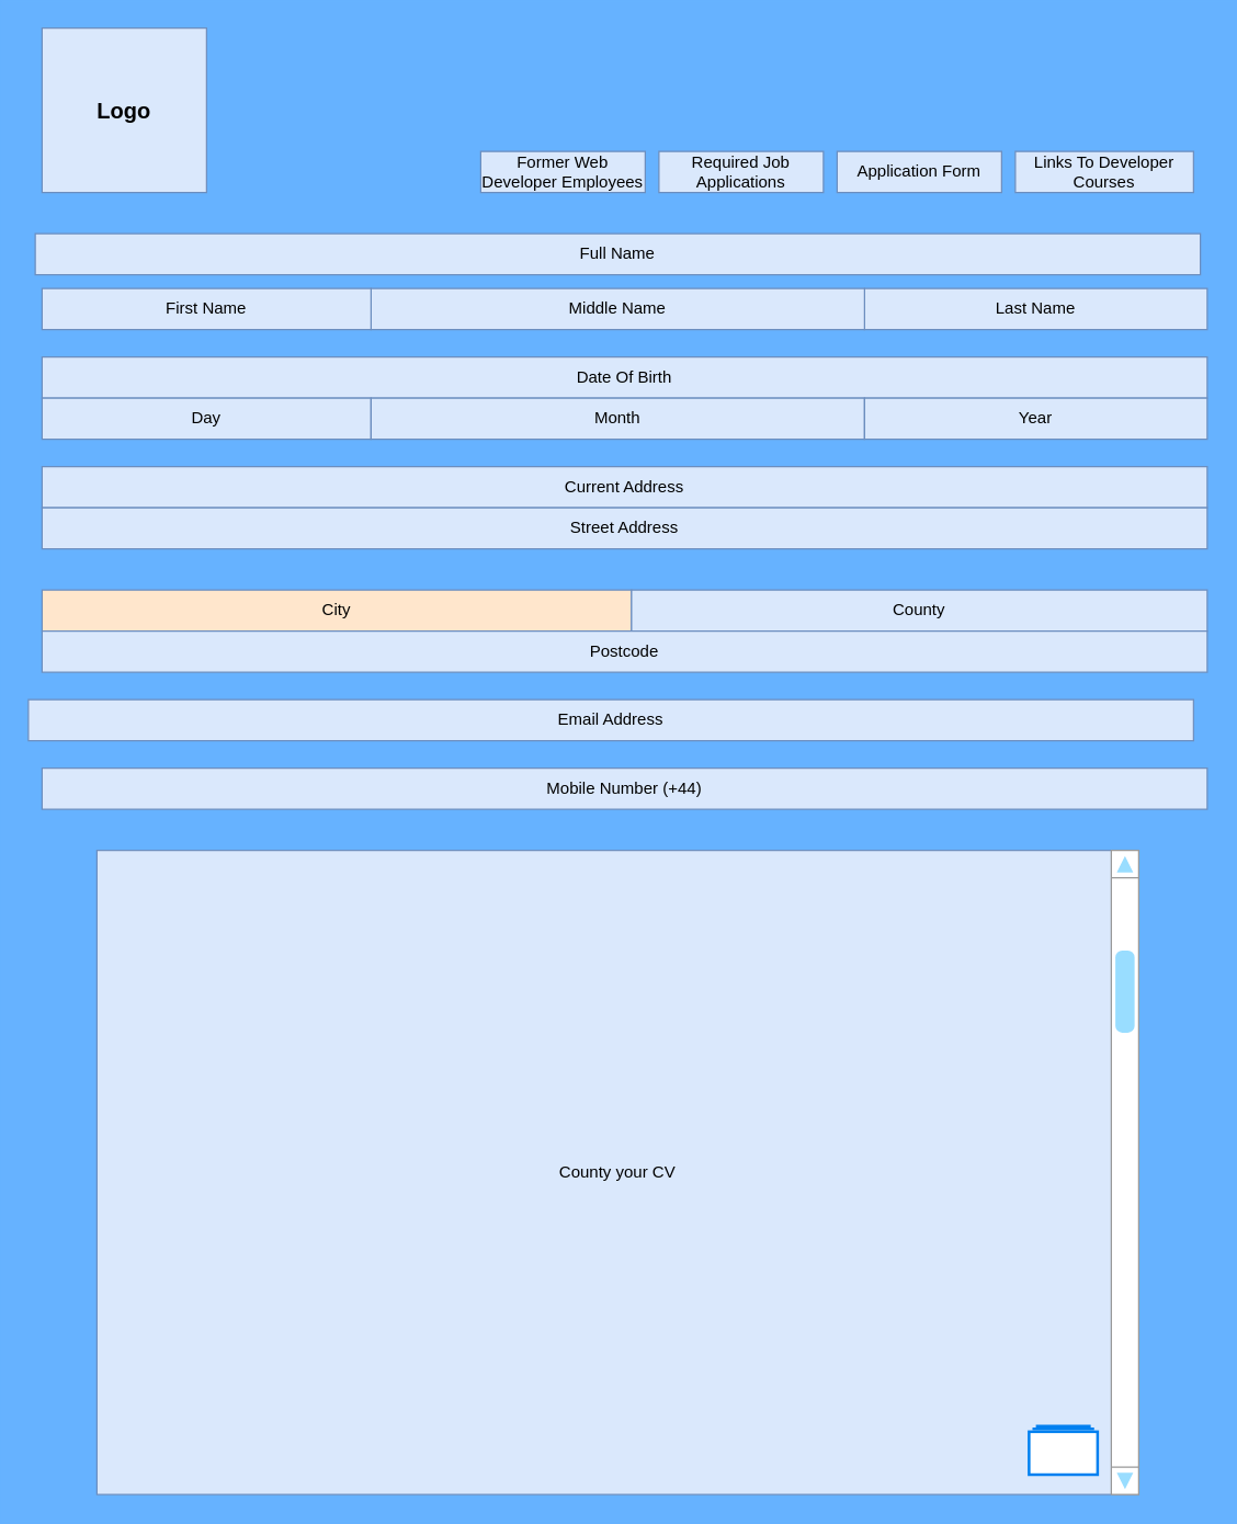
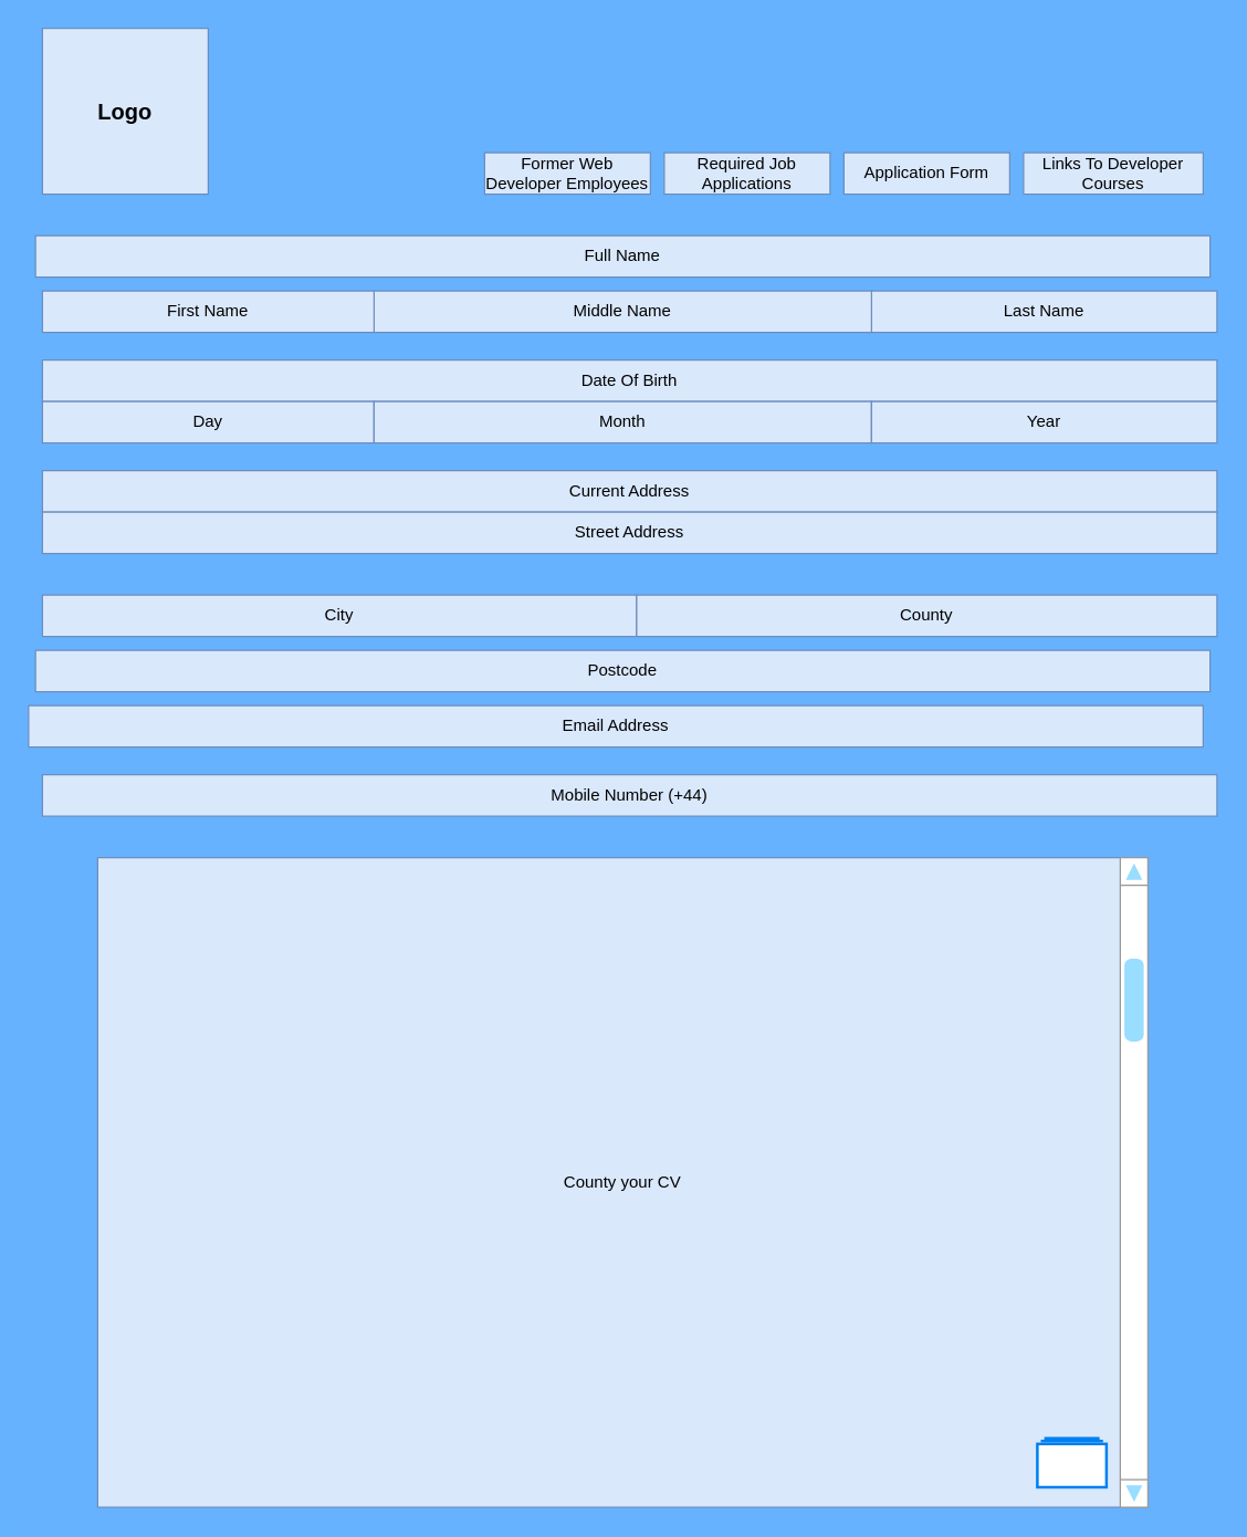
  <mxCell id="0" />
  <mxCell id="1" parent="0" />
  <mxCell id="2" value="Logo" style="rounded=0;whiteSpace=wrap;html=1;fillColor=#dae8fc;strokeColor=#6c8ebf;fontStyle=1;fontSize=16;" parent="1" vertex="1"><mxGeometry width="120" height="120" as="geometry" x="30" y="20" /></mxCell>
  <mxCell id="3" value="Former Web Developer Employees" style="rounded=0;whiteSpace=wrap;html=1;fillColor=#dae8fc;strokeColor=#6c8ebf;" parent="1" vertex="1"><mxGeometry x="350" y="110" width="120" height="30" as="geometry" /></mxCell>
  <mxCell id="4" value="Required Job Applications" style="rounded=0;whiteSpace=wrap;html=1;fillColor=#dae8fc;strokeColor=#6c8ebf;" parent="1" vertex="1"><mxGeometry x="480" y="110" width="120" height="30" as="geometry" /></mxCell>
  <mxCell id="5" value="Application Form" style="rounded=0;whiteSpace=wrap;html=1;fillColor=#dae8fc;strokeColor=#6c8ebf;" parent="1" vertex="1"><mxGeometry x="610" y="110" width="120" height="30" as="geometry" /></mxCell>
  <mxCell id="6" value="Links To Developer Courses" style="rounded=0;whiteSpace=wrap;html=1;fillColor=#dae8fc;strokeColor=#6c8ebf;" parent="1" vertex="1"><mxGeometry x="740" y="110" width="130" height="30" as="geometry" /></mxCell>
  <mxCell id="7" value="Full Name" style="rounded=0;whiteSpace=wrap;html=1;fillColor=#dae8fc;strokeColor=#6c8ebf;" vertex="1" parent="1"><mxGeometry x="25" y="170" width="850" height="30" as="geometry" /></mxCell>
  <mxCell id="8" value="Last Name" style="rounded=0;whiteSpace=wrap;html=1;fillColor=#dae8fc;strokeColor=#6c8ebf;" vertex="1" parent="1"><mxGeometry x="630" y="210" width="250" height="30" as="geometry" /></mxCell>
  <mxCell id="9" value="Middle Name" style="rounded=0;whiteSpace=wrap;html=1;fillColor=#dae8fc;strokeColor=#6c8ebf;" vertex="1" parent="1"><mxGeometry x="270" y="210" width="360" height="30" as="geometry" /></mxCell>
  <mxCell id="10" value="First Name" style="rounded=0;whiteSpace=wrap;html=1;fillColor=#dae8fc;strokeColor=#6c8ebf;" vertex="1" parent="1"><mxGeometry y="210" width="240" height="30" as="geometry" x="30" /></mxCell>
  <mxCell id="11" value="Date Of Birth" style="rounded=0;whiteSpace=wrap;html=1;fillColor=#dae8fc;strokeColor=#6c8ebf;" vertex="1" parent="1"><mxGeometry y="260" width="850" height="30" as="geometry" x="30" /></mxCell>
  <mxCell id="12" value="Day" style="rounded=0;whiteSpace=wrap;html=1;fillColor=#dae8fc;strokeColor=#6c8ebf;" vertex="1" parent="1"><mxGeometry y="290" width="240" height="30" as="geometry" x="30" /></mxCell>
  <mxCell id="13" value="Month" style="rounded=0;whiteSpace=wrap;html=1;fillColor=#dae8fc;strokeColor=#6c8ebf;" vertex="1" parent="1"><mxGeometry x="270" y="290" width="360" height="30" as="geometry" /></mxCell>
  <mxCell id="14" value="Year" style="rounded=0;whiteSpace=wrap;html=1;fillColor=#dae8fc;strokeColor=#6c8ebf;" vertex="1" parent="1"><mxGeometry x="630" y="290" width="250" height="30" as="geometry" /></mxCell>
  <mxCell id="15" value="Current Address" style="rounded=0;whiteSpace=wrap;html=1;fillColor=#dae8fc;strokeColor=#6c8ebf;" vertex="1" parent="1"><mxGeometry y="340" width="850" height="30" as="geometry" x="30" /></mxCell>
  <mxCell id="16" value="Street Address" style="rounded=0;whiteSpace=wrap;html=1;align=center;fillColor=#dae8fc;strokeColor=#6c8ebf;" vertex="1" parent="1"><mxGeometry y="370" width="850" height="30" as="geometry" x="30" /></mxCell>
- <mxCell id="17" value="City" style="rounded=0;whiteSpace=wrap;html=1;align=center;fillColor=#ffe6cc;strokeColor=#6c8ebf;" vertex="1" parent="1"><mxGeometry y="430" width="430" height="30" as="geometry" x="30" /></mxCell>
+ <mxCell id="17" value="City" style="rounded=0;whiteSpace=wrap;html=1;align=center;fillColor=#dae8fc;strokeColor=#6c8ebf;" vertex="1" parent="1"><mxGeometry y="430" width="430" height="30" as="geometry" x="30" /></mxCell>
  <mxCell id="18" value="County" style="rounded=0;whiteSpace=wrap;html=1;align=center;fillColor=#dae8fc;strokeColor=#6c8ebf;" vertex="1" parent="1"><mxGeometry x="460" y="430" width="420" height="30" as="geometry" /></mxCell>
- <mxCell id="19" value="Postcode" style="rounded=0;whiteSpace=wrap;html=1;align=center;fillColor=#dae8fc;strokeColor=#6c8ebf;" vertex="1" parent="1"><mxGeometry y="460" width="850" height="30" as="geometry" x="30" /></mxCell>
+ <mxCell id="19" value="Postcode" style="rounded=0;whiteSpace=wrap;html=1;align=center;fillColor=#dae8fc;strokeColor=#6c8ebf;" vertex="1" parent="1"><mxGeometry x="25" y="470" width="850" height="30" as="geometry" /></mxCell>
  <mxCell id="20" value="Email Address" style="rounded=0;whiteSpace=wrap;html=1;align=center;fillColor=#dae8fc;strokeColor=#6c8ebf;" vertex="1" parent="1"><mxGeometry x="20" y="510" width="850" height="30" as="geometry" /></mxCell>
  <mxCell id="21" value="Mobile Number (+44)" style="rounded=0;whiteSpace=wrap;html=1;align=center;fillColor=#dae8fc;strokeColor=#6c8ebf;" vertex="1" parent="1"><mxGeometry y="560" width="850" height="30" as="geometry" x="30" /></mxCell>
  <mxCell id="22" value="County your CV" style="rounded=0;whiteSpace=wrap;html=1;align=center;fillColor=#dae8fc;strokeColor=#6c8ebf;" vertex="1" parent="1"><mxGeometry x="70" y="620" width="760" height="470" as="geometry" /></mxCell>
  <mxCell id="23" value="" style="html=1;verticalLabelPosition=bottom;align=center;labelBackgroundColor=#ffffff;verticalAlign=top;strokeWidth=2;strokeColor=#0080F0;shadow=0;dashed=0;shape=mxgraph.ios7.icons.folders;" vertex="1" parent="1"><mxGeometry x="750" y="1040" width="50" height="35.5" as="geometry" /></mxCell>
  <mxCell id="24" value="" style="verticalLabelPosition=bottom;shadow=0;dashed=0;align=center;html=1;verticalAlign=top;strokeWidth=1;shape=mxgraph.mockup.navigation.scrollBar;strokeColor=#999999;barPos=85.676;fillColor2=#99ddff;strokeColor2=none;direction=north;" vertex="1" parent="1"><mxGeometry x="810" y="620" width="20" height="470" as="geometry" /></mxCell>
